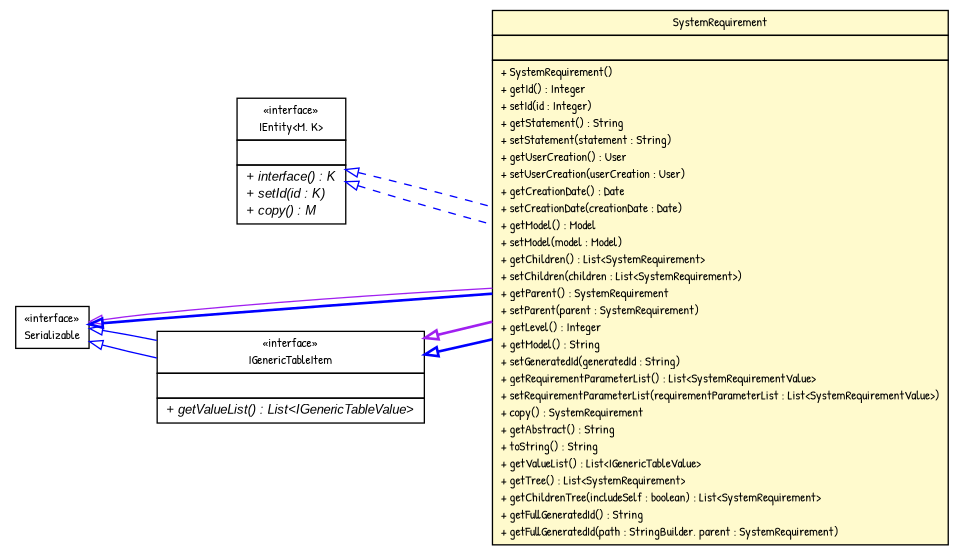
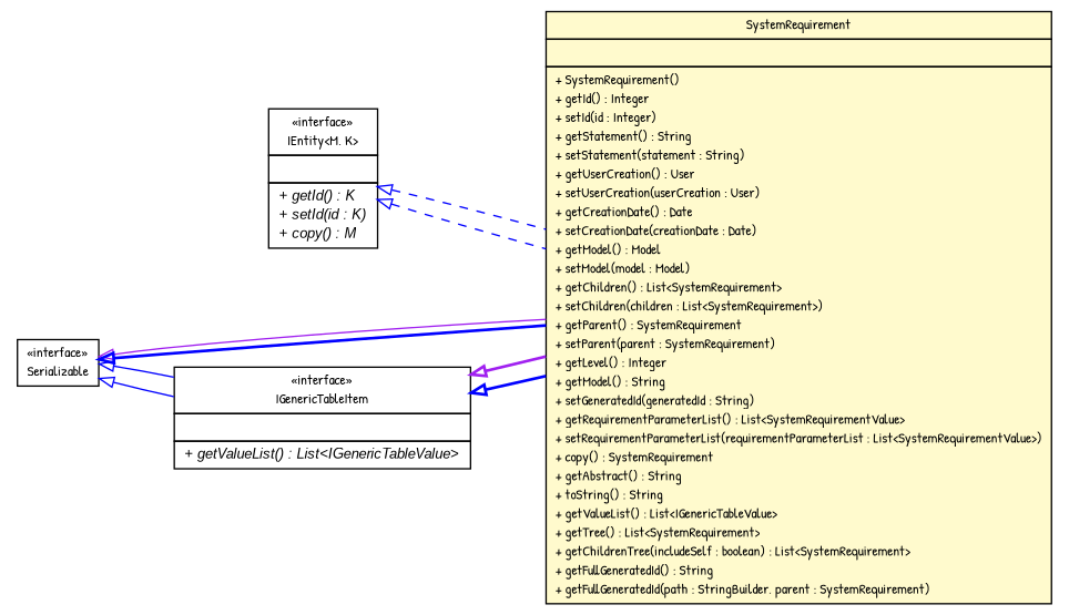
  digraph {
    fontname="Patrick Hand"
    nodesep=0.25
    rankdir=LR
    ranksep=0.5
    node [fontcolor=black fontname="Patrick Hand" fontsize=10.0 shape=plaintext]
    edge [arrowtail=empty color=blue dir=back fontname="Patrick Hand" fontsize=10 headport=p labelfontname=arial labelfontsize=10 style=bold tailport=p]
-   n1 [label=<<table title="gov.sandia.cf.model.IEntity" border="0" cellborder="1" cellspacing="0" cellpadding="2" port="p" href="./IEntity.html"> 		<tr><td><table border="0" cellspacing="0" cellpadding="1"> <tr><td align="center" balign="center"> &#171;interface&#187; </td></tr> <tr><td align="center" balign="center"> IEntity&lt;M, K&gt; </td></tr> 		</table></td></tr> 		<tr><td><table border="0" cellspacing="0" cellpadding="1"> <tr><td align="left" balign="left">  </td></tr> 		</table></td></tr> 		<tr><td><table border="0" cellspacing="0" cellpadding="1"> <tr><td align="left" balign="left"><font face="arial italic" point-size="10.0"> + interface() : K </font></td></tr> <tr><td align="left" balign="left"><font face="arial italic" point-size="10.0"> + setId(id : K) </font></td></tr> <tr><td align="left" balign="left"><font face="arial italic" point-size="10.0"> + copy() : M </font></td></tr> 		</table></td></tr> 		</table>>]
+   n1 [label=<<table title="gov.sandia.cf.model.IEntity" border="0" cellborder="1" cellspacing="0" cellpadding="2" port="p" href="./IEntity.html"> 		<tr><td><table border="0" cellspacing="0" cellpadding="1"> <tr><td align="center" balign="center"> &#171;interface&#187; </td></tr> <tr><td align="center" balign="center"> IEntity&lt;M, K&gt; </td></tr> 		</table></td></tr> 		<tr><td><table border="0" cellspacing="0" cellpadding="1"> <tr><td align="left" balign="left">  </td></tr> 		</table></td></tr> 		<tr><td><table border="0" cellspacing="0" cellpadding="1"> <tr><td align="left" balign="left"><font face="arial italic" point-size="10.0"> + getId() : K </font></td></tr> <tr><td align="left" balign="left"><font face="arial italic" point-size="10.0"> + setId(id : K) </font></td></tr> <tr><td align="left" balign="left"><font face="arial italic" point-size="10.0"> + copy() : M </font></td></tr> 		</table></td></tr> 		</table>>]
    n2 [label=<<table title="gov.sandia.cf.model.SystemRequirement" border="0" cellborder="1" cellspacing="0" cellpadding="2" port="p" bgcolor="lemonChiffon" href="./SystemRequirement.html"> 		<tr><td><table border="0" cellspacing="0" cellpadding="1"> <tr><td align="center" balign="center"> SystemRequirement </td></tr> 		</table></td></tr> 		<tr><td><table border="0" cellspacing="0" cellpadding="1"> <tr><td align="left" balign="left">  </td></tr> 		</table></td></tr> 		<tr><td><table border="0" cellspacing="0" cellpadding="1"> <tr><td align="left" balign="left"> + SystemRequirement() </td></tr> <tr><td align="left" balign="left"> + getId() : Integer </td></tr> <tr><td align="left" balign="left"> + setId(id : Integer) </td></tr> <tr><td align="left" balign="left"> + getStatement() : String </td></tr> <tr><td align="left" balign="left"> + setStatement(statement : String) </td></tr> <tr><td align="left" balign="left"> + getUserCreation() : User </td></tr> <tr><td align="left" balign="left"> + setUserCreation(userCreation : User) </td></tr> <tr><td align="left" balign="left"> + getCreationDate() : Date </td></tr> <tr><td align="left" balign="left"> + setCreationDate(creationDate : Date) </td></tr> <tr><td align="left" balign="left"> + getModel() : Model </td></tr> <tr><td align="left" balign="left"> + setModel(model : Model) </td></tr> <tr><td align="left" balign="left"> + getChildren() : List&lt;SystemRequirement&gt; </td></tr> <tr><td align="left" balign="left"> + setChildren(children : List&lt;SystemRequirement&gt;) </td></tr> <tr><td align="left" balign="left"> + getParent() : SystemRequirement </td></tr> <tr><td align="left" balign="left"> + setParent(parent : SystemRequirement) </td></tr> <tr><td align="left" balign="left"> + getLevel() : Integer </td></tr> <tr><td align="left" balign="left"> + getModel() : String </td></tr> <tr><td align="left" balign="left"> + setGeneratedId(generatedId : String) </td></tr> <tr><td align="left" balign="left"> + getRequirementParameterList() : List&lt;SystemRequirementValue&gt; </td></tr> <tr><td align="left" balign="left"> + setRequirementParameterList(requirementParameterList : List&lt;SystemRequirementValue&gt;) </td></tr> <tr><td align="left" balign="left"> + copy() : SystemRequirement </td></tr> <tr><td align="left" balign="left"> + getAbstract() : String </td></tr> <tr><td align="left" balign="left"> + toString() : String </td></tr> <tr><td align="left" balign="left"> + getValueList() : List&lt;IGenericTableValue&gt; </td></tr> <tr><td align="left" balign="left"> + getTree() : List&lt;SystemRequirement&gt; </td></tr> <tr><td align="left" balign="left"> + getChildrenTree(includeSelf : boolean) : List&lt;SystemRequirement&gt; </td></tr> <tr><td align="left" balign="left"> + getFullGeneratedId() : String </td></tr> <tr><td align="left" balign="left"> + getFullGeneratedId(path : StringBuilder, parent : SystemRequirement) </td></tr> 		</table></td></tr> 		</table>>]
    n3 [label=<<table title="gov.sandia.cf.model.IGenericTableItem" border="0" cellborder="1" cellspacing="0" cellpadding="2" port="p" href="./IGenericTableItem.html"> 		<tr><td><table border="0" cellspacing="0" cellpadding="1"> <tr><td align="center" balign="center"> &#171;interface&#187; </td></tr> <tr><td align="center" balign="center"> IGenericTableItem </td></tr> 		</table></td></tr> 		<tr><td><table border="0" cellspacing="0" cellpadding="1"> <tr><td align="left" balign="left">  </td></tr> 		</table></td></tr> 		<tr><td><table border="0" cellspacing="0" cellpadding="1"> <tr><td align="left" balign="left"><font face="arial italic" point-size="10.0"> + getValueList() : List&lt;IGenericTableValue&gt; </font></td></tr> 		</table></td></tr> 		</table>>]
    n4 [label=<<table title="java.io.Serializable" border="0" cellborder="1" cellspacing="0" cellpadding="2" port="p" href="http://java.sun.com/j2se/1.4.2/docs/api/java/io/Serializable.html"> 		<tr><td><table border="0" cellspacing="0" cellpadding="1"> <tr><td align="center" balign="center"> &#171;interface&#187; </td></tr> <tr><td align="center" balign="center"> Serializable </td></tr> 		</table></td></tr> 		</table>>]
    n1 -> n2 [style=dashed]
    n1 -> n2 [style=dashed]
    n3 -> n2
    n3 -> n2 [color=purple]
    n4 -> n2 [color=purple style=solid]
    n4 -> n2
    n4 -> n3 [style=solid]
    n4 -> n3 [style=solid]
  }
